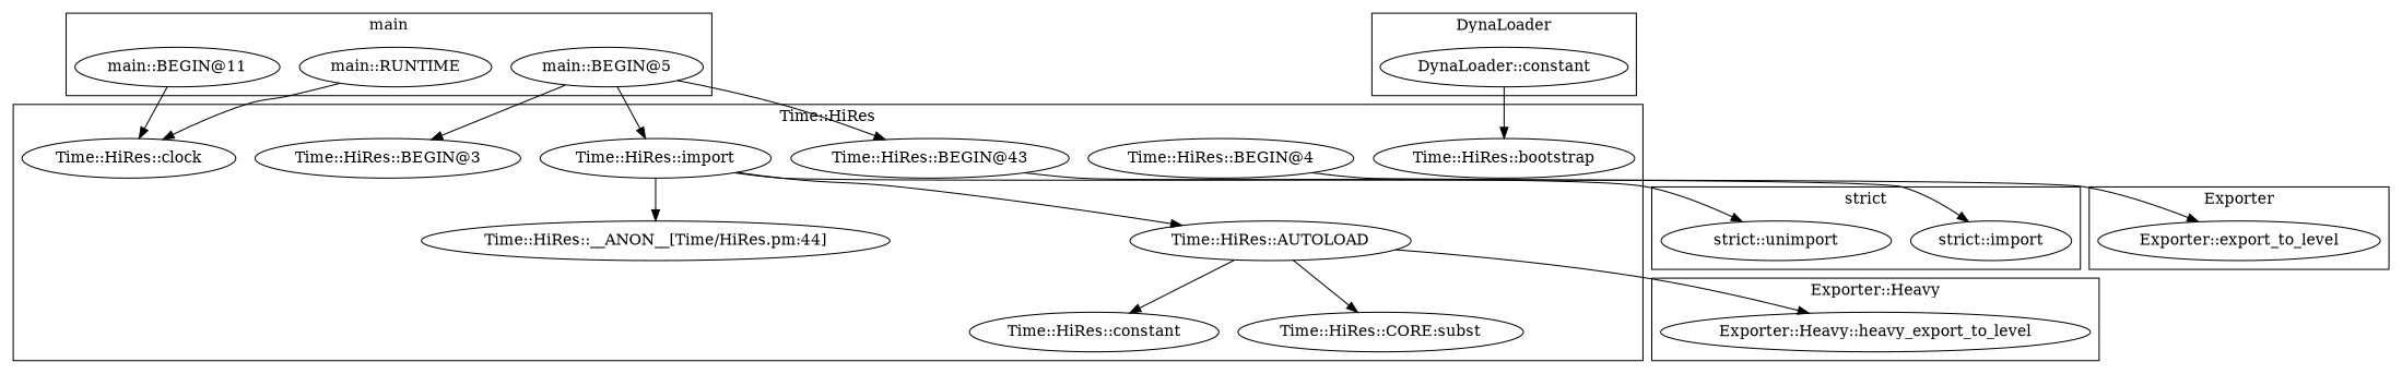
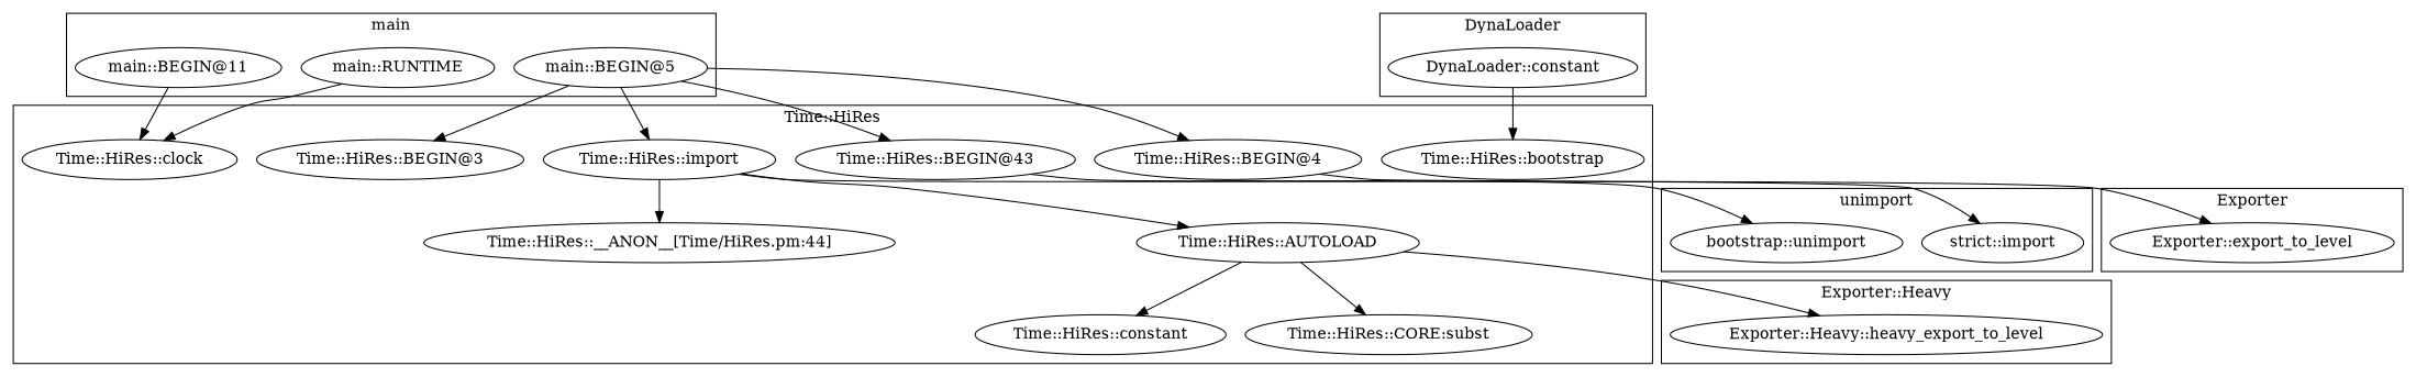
  digraph {
    "main::RUNTIME"
    "main::BEGIN@5"
    "main::BEGIN@11"
    n4 [label="DynaLoader::constant"]
    "strict::import"
-   "strict::unimport"
+   "strict::unimport" [label="bootstrap::unimport"]
    "Exporter::Heavy::heavy_export_to_level"
    "Time::HiRes::constant"
    "Time::HiRes::BEGIN@43"
    "Time::HiRes::clock"
    "Time::HiRes::__ANON__[Time/HiRes.pm:44]"
    "Time::HiRes::CORE:subst"
    "Time::HiRes::BEGIN@4"
    "Time::HiRes::AUTOLOAD"
    "Time::HiRes::BEGIN@3"
    "Time::HiRes::import"
    "Time::HiRes::bootstrap"
    "Exporter::export_to_level"
    subgraph cluster_1 {
      label=main
      "main::RUNTIME"
      "main::BEGIN@5"
      "main::BEGIN@11"
    }
    subgraph cluster_2 {
      label=DynaLoader
      n4
    }
    subgraph cluster_3 {
-     label="strict"
+     label=unimport
      "strict::import"
      "strict::unimport"
    }
    subgraph cluster_4 {
      label="Exporter::Heavy"
      "Exporter::Heavy::heavy_export_to_level"
    }
    subgraph cluster_5 {
      label="Time::HiRes"
      "Time::HiRes::constant"
      "Time::HiRes::BEGIN@43"
      "Time::HiRes::clock"
      "Time::HiRes::__ANON__[Time/HiRes.pm:44]"
      "Time::HiRes::CORE:subst"
      "Time::HiRes::BEGIN@4"
      "Time::HiRes::AUTOLOAD"
      "Time::HiRes::BEGIN@3"
      "Time::HiRes::import"
      "Time::HiRes::bootstrap"
    }
    subgraph cluster_6 {
      label=Exporter
      "Exporter::export_to_level"
    }
    "main::RUNTIME" -> "Time::HiRes::clock"
    "main::BEGIN@5" -> "Time::HiRes::BEGIN@43"
+   "main::BEGIN@5" -> "Time::HiRes::BEGIN@4"
    "main::BEGIN@5" -> "Time::HiRes::BEGIN@3"
    "main::BEGIN@5" -> "Time::HiRes::import"
    "main::BEGIN@11" -> "Time::HiRes::clock"
    n4 -> "Time::HiRes::bootstrap"
    "Time::HiRes::BEGIN@43" -> "strict::unimport"
    "Time::HiRes::BEGIN@4" -> "strict::import"
    "Time::HiRes::AUTOLOAD" -> "Exporter::Heavy::heavy_export_to_level"
    "Time::HiRes::AUTOLOAD" -> "Time::HiRes::constant"
    "Time::HiRes::AUTOLOAD" -> "Time::HiRes::CORE:subst"
    "Time::HiRes::import" -> "Time::HiRes::__ANON__[Time/HiRes.pm:44]"
    "Time::HiRes::import" -> "Time::HiRes::AUTOLOAD"
    "Time::HiRes::import" -> "Exporter::export_to_level"
  }
